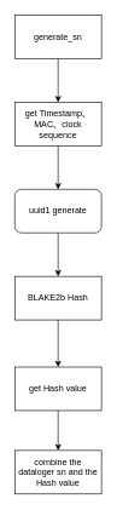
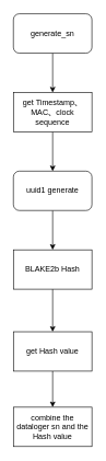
  <mxCell id="0" />
  <mxCell id="1" parent="0" />
  <mxCell id="2" style="edgeStyle=orthogonalEdgeStyle;rounded=0;orthogonalLoop=1;jettySize=auto;html=1;exitX=0.5;exitY=1;exitDx=0;exitDy=0;entryX=0.5;entryY=0;entryDx=0;entryDy=0;" edge="1" parent="1" source="3" target="5"><mxGeometry relative="1" as="geometry" /></mxCell>
- <mxCell id="3" value="generate_sn" style="rounded=0;whiteSpace=wrap;html=1;" vertex="1" parent="1"><mxGeometry x="20" y="20" width="120" height="60" as="geometry" /></mxCell>
+ <mxCell id="3" value="generate_sn" style="whiteSpace=wrap;html=1;rounded=1;" vertex="1" parent="1"><mxGeometry x="20" y="20" width="120" height="60" as="geometry" /></mxCell>
  <mxCell id="4" style="edgeStyle=orthogonalEdgeStyle;rounded=0;orthogonalLoop=1;jettySize=auto;html=1;exitX=0.5;exitY=1;exitDx=0;exitDy=0;entryX=0.5;entryY=0;entryDx=0;entryDy=0;" edge="1" parent="1" source="5" target="7"><mxGeometry relative="1" as="geometry" /></mxCell>
  <mxCell id="5" value="get&amp;nbsp;Timestamp、&lt;div&gt;MAC、&lt;span style=&quot;background-color: initial;&quot;&gt;clock sequence&lt;/span&gt;&lt;/div&gt;" style="rounded=0;whiteSpace=wrap;html=1;" vertex="1" parent="1"><mxGeometry x="20" y="140" width="120" height="60" as="geometry" /></mxCell>
  <mxCell id="6" value="" style="edgeStyle=orthogonalEdgeStyle;rounded=0;orthogonalLoop=1;jettySize=auto;html=1;" edge="1" parent="1" source="7" target="9"><mxGeometry relative="1" as="geometry" /></mxCell>
  <mxCell id="7" value="uuid1 generate" style="whiteSpace=wrap;html=1;rounded=1;" vertex="1" parent="1"><mxGeometry x="20" y="260" width="120" height="60" as="geometry" /></mxCell>
  <mxCell id="8" value="" style="edgeStyle=orthogonalEdgeStyle;rounded=0;orthogonalLoop=1;jettySize=auto;html=1;" edge="1" parent="1" source="9" target="11"><mxGeometry relative="1" as="geometry" /></mxCell>
  <mxCell id="9" value="BLAKE2b Hash" style="rounded=0;whiteSpace=wrap;html=1;" vertex="1" parent="1"><mxGeometry x="20" y="380" width="120" height="60" as="geometry" /></mxCell>
  <mxCell id="10" value="" style="edgeStyle=orthogonalEdgeStyle;rounded=0;orthogonalLoop=1;jettySize=auto;html=1;" edge="1" parent="1" source="11" target="12"><mxGeometry relative="1" as="geometry" /></mxCell>
  <mxCell id="11" value="get&amp;nbsp;Hash value" style="rounded=0;whiteSpace=wrap;html=1;" vertex="1" parent="1"><mxGeometry x="20" y="505" width="120" height="60" as="geometry" /></mxCell>
  <mxCell id="12" value="combine the dataloger sn and the Hash value" style="rounded=0;whiteSpace=wrap;html=1;" vertex="1" parent="1"><mxGeometry x="20" y="620" width="120" height="60" as="geometry" /></mxCell>
